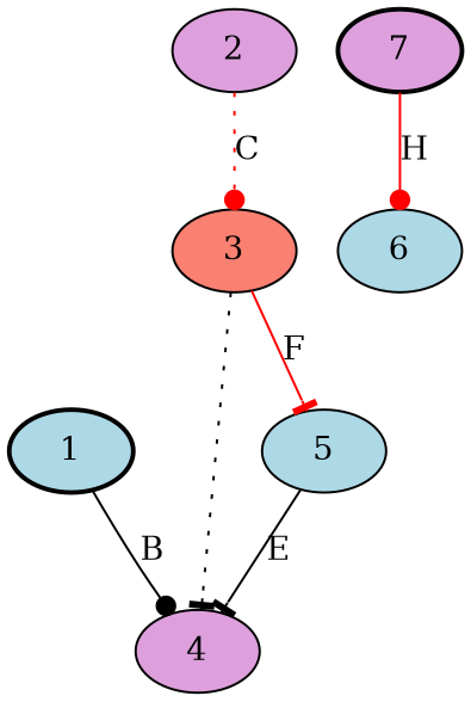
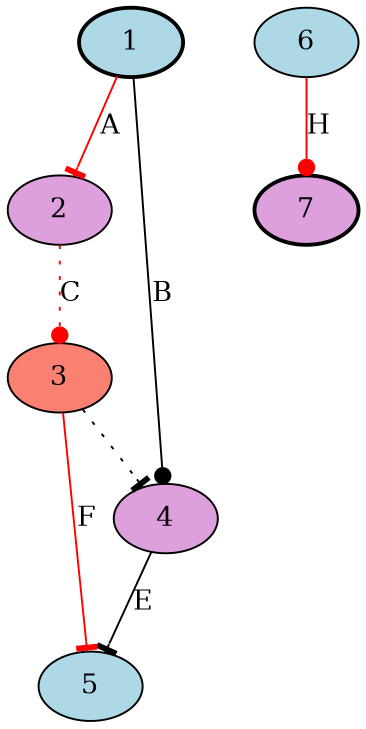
  digraph {
    rankdir=TB
    node [fillcolor=lightblue style=filled]
    edge [arrowhead=tee color=red style=solid]
    1 [style="bold,filled"]
    2 [fillcolor=plum]
    4 [fillcolor=plum]
    3 [fillcolor=salmon]
    5
    7 [fillcolor=plum style="bold,filled"]
    6
+   1 -> 2 [label=A]
    1 -> 4 [arrowhead=dot label=B color=""]
    2 -> 3 [arrowhead=dot label=C style=dotted]
-   5 -> 4 [label=E color=""]
+   4 -> 5 [label=E color=""]
    3 -> 4 [style=dotted color=""]
    3 -> 5 [label=F]
-   7 -> 6 [arrowhead=dot label=H]
+   6 -> 7 [arrowhead=dot label=H]
  }
